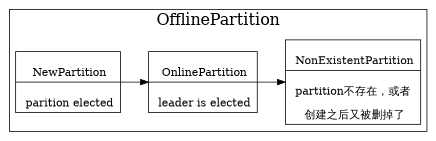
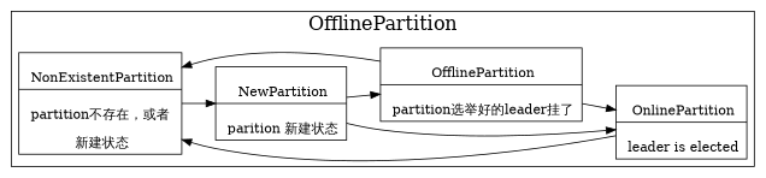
  digraph {
    newrank=true
    rankdir=LR
    node [shape=record]
-   n1 [label="{{\n        NonExistentPartition|\n        partition不存在，或者\l \n        创建之后又被删掉了\n      }}"]
-   n2 [label="{{\n        NewPartition|\n        parition elected\n      }}"]
+   n1 [label="{{\n        NonExistentPartition|\n        partition不存在，或者\l \n        新建状态\n      }}"]
+   n2 [label="{{\n        NewPartition|\n        parition 新建状态\n      }}"]
    n3 [label="{{\n        OnlinePartition|\n        leader is elected\n      }}"]
+   n4 [label="{{\n        OfflinePartition|\n        partition选举好的leader挂了\n      }}"]
    subgraph cluster_1 {
      fontsize=20
      label=OfflinePartition
      n1
      n2
      n3
+     n4
    }
+   n1 -> n2
    n2 -> n3
+   n2 -> n4
    n3 -> n1
+   n4 -> n1
+   n4 -> n3
  }
